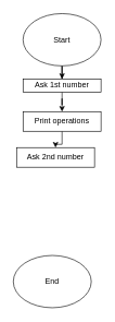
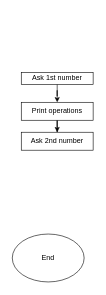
  <mxCell id="0" />
  <mxCell id="1" parent="0" />
- <mxCell id="2" value="" style="edgeStyle=orthogonalEdgeStyle;rounded=0;orthogonalLoop=1;jettySize=auto;html=1;" edge="1" parent="1" source="3" target="6"><mxGeometry relative="1" as="geometry" /></mxCell>
- <mxCell id="3" value="Start" style="ellipse;whiteSpace=wrap;html=1;" vertex="1" parent="1"><mxGeometry x="35" y="20" width="120" height="80" as="geometry" /></mxCell>
  <mxCell id="4" value="End" style="ellipse;whiteSpace=wrap;html=1;" vertex="1" parent="1"><mxGeometry x="20" y="390" width="120" height="80" as="geometry" /></mxCell>
  <mxCell id="5" value="" style="edgeStyle=orthogonalEdgeStyle;rounded=0;orthogonalLoop=1;jettySize=auto;html=1;" edge="1" parent="1" source="6" target="8"><mxGeometry relative="1" as="geometry" /></mxCell>
  <mxCell id="6" value="Ask 1st number" style="whiteSpace=wrap;html=1;" vertex="1" parent="1"><mxGeometry x="35" y="120" width="120" height="20" as="geometry" /></mxCell>
  <mxCell id="7" value="" style="edgeStyle=orthogonalEdgeStyle;rounded=0;orthogonalLoop=1;jettySize=auto;html=1;" edge="1" parent="1" source="8" target="9"><mxGeometry relative="1" as="geometry" /></mxCell>
  <mxCell id="8" value="Print operations" style="whiteSpace=wrap;html=1;" vertex="1" parent="1"><mxGeometry x="35" y="170" width="120" height="30" as="geometry" /></mxCell>
- <mxCell id="9" value="Ask 2nd number" style="whiteSpace=wrap;html=1;" vertex="1" parent="1"><mxGeometry x="25" y="225" width="120" height="30" as="geometry" /></mxCell>
+ <mxCell id="9" value="Ask 2nd number" style="whiteSpace=wrap;html=1;" vertex="1" parent="1"><mxGeometry x="35" y="220" width="120" height="30" as="geometry" /></mxCell>
